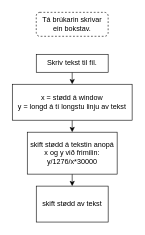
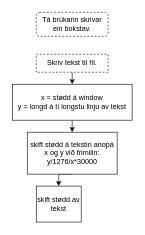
  <mxCell id="0" />
  <mxCell id="1" parent="0" />
  <mxCell id="2" value="&lt;div&gt;Tá brúkarin skrivar ein bokstav.&lt;/div&gt;" style="rounded=1;whiteSpace=wrap;html=1;fontSize=12;glass=0;strokeWidth=1;shadow=0;dashed=1;" parent="1" vertex="1"><mxGeometry x="60" y="20" width="120" height="40" as="geometry" /></mxCell>
  <mxCell id="3" style="edgeStyle=orthogonalEdgeStyle;rounded=0;orthogonalLoop=1;jettySize=auto;html=1;exitX=0.5;exitY=1;exitDx=0;exitDy=0;entryX=0.5;entryY=0;entryDx=0;entryDy=0;" parent="1" source="4" target="9" edge="1"><mxGeometry relative="1" as="geometry" /></mxCell>
- <mxCell id="4" value="&lt;div&gt;Skriv tekst til fíl.&lt;/div&gt;&lt;div style=&quot;display:none&quot; id=&quot;SDCloudData&quot;&gt;,&lt;br&gt;&lt;/div&gt;" style="rounded=0;whiteSpace=wrap;html=1;" parent="1" vertex="1"><mxGeometry x="60" y="90" width="120" height="30" as="geometry" /></mxCell>
+ <mxCell id="4" value="&lt;div&gt;Skriv tekst til fíl.&lt;/div&gt;&lt;div style=&quot;display:none&quot; id=&quot;SDCloudData&quot;&gt;,&lt;br&gt;&lt;/div&gt;" style="rounded=0;whiteSpace=wrap;html=1;dashed=1;" parent="1" vertex="1"><mxGeometry x="60" y="90" width="120" height="30" as="geometry" /></mxCell>
  <mxCell id="5" style="edgeStyle=orthogonalEdgeStyle;rounded=0;orthogonalLoop=1;jettySize=auto;html=1;exitX=0.5;exitY=1;exitDx=0;exitDy=0;entryX=0.5;entryY=0;entryDx=0;entryDy=0;" parent="1" source="6" target="7" edge="1"><mxGeometry relative="1" as="geometry" /></mxCell>
  <mxCell id="6" value="&lt;div&gt;skift stødd á tekstin anopá x og y við frimilin:&lt;/div&gt;&lt;div&gt;y/1276/x*30000&lt;/div&gt;" style="rounded=0;whiteSpace=wrap;html=1;" parent="1" vertex="1"><mxGeometry x="45" y="220" width="150" height="70" as="geometry" /></mxCell>
- <mxCell id="7" value="skift stødd av tekst" style="rounded=0;whiteSpace=wrap;html=1;" parent="1" vertex="1"><mxGeometry x="60" y="310" width="120" height="60" as="geometry" /></mxCell>
+ <mxCell id="7" value="skift stødd av tekst" style="rounded=0;whiteSpace=wrap;html=1;" parent="1" vertex="1"><mxGeometry x="60" y="310" width="75" height="60" as="geometry" /></mxCell>
  <mxCell id="8" style="edgeStyle=orthogonalEdgeStyle;rounded=0;orthogonalLoop=1;jettySize=auto;html=1;exitX=0.5;exitY=1;exitDx=0;exitDy=0;entryX=0.5;entryY=0;entryDx=0;entryDy=0;" parent="1" source="9" target="6" edge="1"><mxGeometry relative="1" as="geometry" /></mxCell>
  <mxCell id="9" value="&lt;div&gt;x = stødd á window&lt;/div&gt;&lt;div&gt;y = longd á tí longstu linju av tekst&lt;br&gt;&lt;/div&gt;" style="rounded=0;whiteSpace=wrap;html=1;" parent="1" vertex="1"><mxGeometry x="20" y="140" width="200" height="60" as="geometry" /></mxCell>
